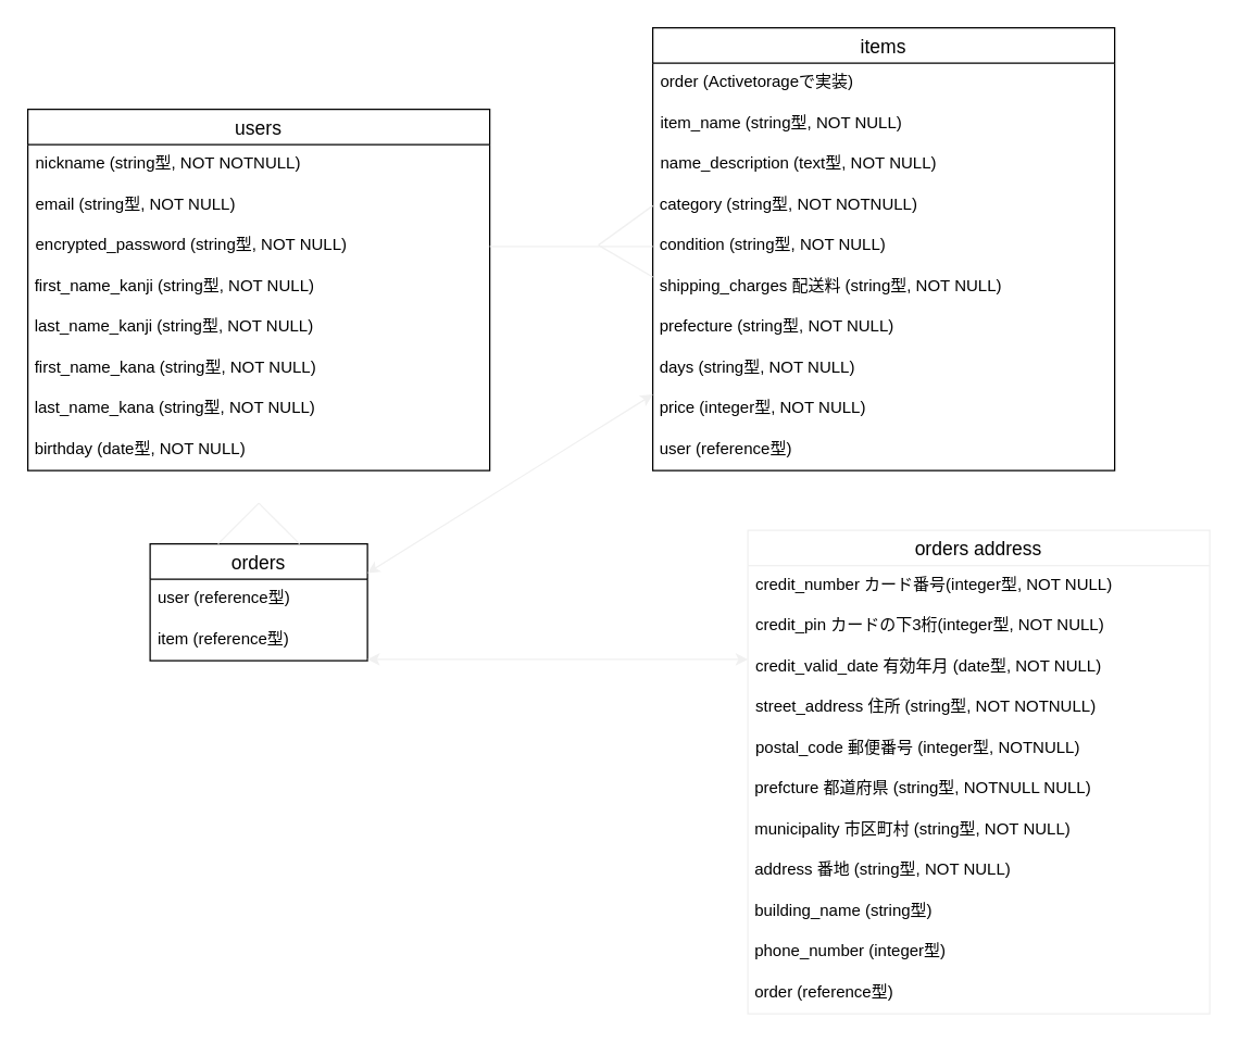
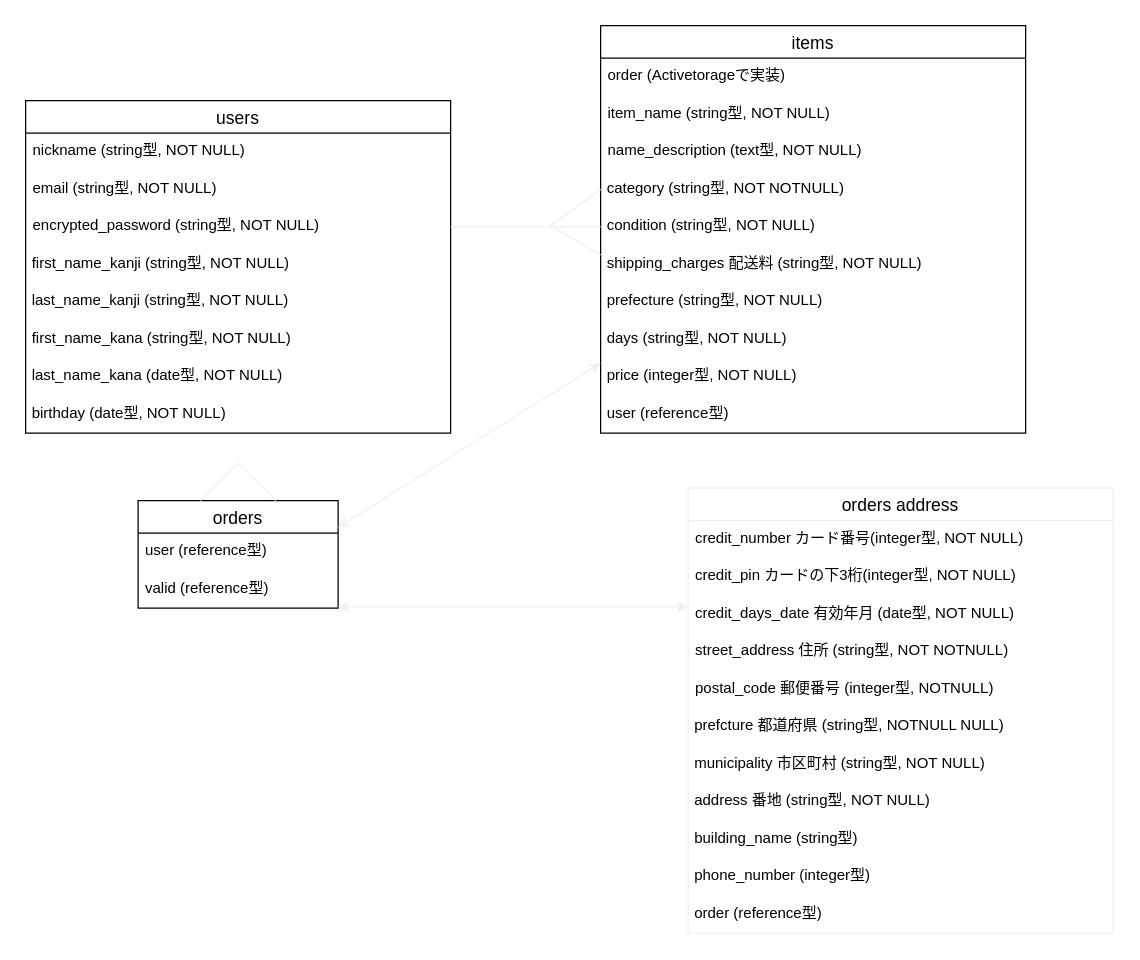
  <mxCell id="0" />
  <mxCell id="1" parent="0" />
  <mxCell id="2" value="users" style="swimlane;fontStyle=0;childLayout=stackLayout;horizontal=1;startSize=26;horizontalStack=0;resizeParent=1;resizeParentMax=0;resizeLast=0;collapsible=1;marginBottom=0;align=center;fontSize=14;" vertex="1" parent="1"><mxGeometry x="20" y="80" width="340" height="266" as="geometry" /></mxCell>
- <mxCell id="3" value="nickname (string型, NOT NOTNULL)&#10;　　" style="text;strokeColor=none;fillColor=none;spacingLeft=4;spacingRight=4;overflow=hidden;rotatable=0;points=[[0,0.5],[1,0.5]];portConstraint=eastwest;fontSize=12;" vertex="1" parent="2"><mxGeometry y="26" width="340" height="30" as="geometry" /></mxCell>
+ <mxCell id="3" value="nickname (string型, NOT NULL)&#10;　　" style="text;strokeColor=none;fillColor=none;spacingLeft=4;spacingRight=4;overflow=hidden;rotatable=0;points=[[0,0.5],[1,0.5]];portConstraint=eastwest;fontSize=12;" vertex="1" parent="2"><mxGeometry y="26" width="340" height="30" as="geometry" /></mxCell>
  <mxCell id="4" value="email (string型, NOT NULL)" style="text;strokeColor=none;fillColor=none;spacingLeft=4;spacingRight=4;overflow=hidden;rotatable=0;points=[[0,0.5],[1,0.5]];portConstraint=eastwest;fontSize=12;" vertex="1" parent="2"><mxGeometry y="56" width="340" height="30" as="geometry" /></mxCell>
  <mxCell id="5" value="encrypted_password (string型, NOT NULL)&#10;&#10;" style="text;strokeColor=none;fillColor=none;spacingLeft=4;spacingRight=4;overflow=hidden;rotatable=0;points=[[0,0.5],[1,0.5]];portConstraint=eastwest;fontSize=12;" vertex="1" parent="2"><mxGeometry y="86" width="340" height="30" as="geometry" /></mxCell>
  <mxCell id="6" value=" first_name_kanji (string型, NOT NULL)" style="rounded=0;strokeColor=none;fillColor=none;labelPosition=center;verticalLabelPosition=middle;align=left;verticalAlign=top;" vertex="1" parent="2"><mxGeometry y="116" width="340" height="30" as="geometry" /></mxCell>
  <mxCell id="7" value=" last_name_kanji (string型, NOT NULL)" style="rounded=0;strokeColor=none;fillColor=none;labelPosition=center;verticalLabelPosition=middle;align=left;verticalAlign=top;" vertex="1" parent="2"><mxGeometry y="146" width="340" height="30" as="geometry" /></mxCell>
  <mxCell id="8" value=" first_name_kana (string型, NOT NULL)" style="rounded=0;fillColor=none;align=left;verticalAlign=top;strokeColor=none;" vertex="1" parent="2"><mxGeometry y="176" width="340" height="30" as="geometry" /></mxCell>
- <mxCell id="9" value=" last_name_kana (string型, NOT NULL)" style="rounded=0;fillColor=none;align=left;verticalAlign=top;strokeColor=none;" vertex="1" parent="2"><mxGeometry y="206" width="340" height="30" as="geometry" /></mxCell>
+ <mxCell id="9" value=" last_name_kana (date型, NOT NULL)" style="rounded=0;fillColor=none;align=left;verticalAlign=top;strokeColor=none;" vertex="1" parent="2"><mxGeometry y="206" width="340" height="30" as="geometry" /></mxCell>
  <mxCell id="10" value="&amp;nbsp;birthday (date型, NOT NULL)" style="rounded=0;whiteSpace=wrap;html=1;fillColor=none;align=left;verticalAlign=top;strokeColor=none;" vertex="1" parent="2"><mxGeometry y="236" width="340" height="30" as="geometry" /></mxCell>
  <mxCell id="11" value="orders" style="swimlane;fontStyle=0;childLayout=stackLayout;horizontal=1;startSize=26;horizontalStack=0;resizeParent=1;resizeParentMax=0;resizeLast=0;collapsible=1;marginBottom=0;align=center;fontSize=14;" vertex="1" parent="1"><mxGeometry x="110" y="400" width="160" height="86" as="geometry" /></mxCell>
  <mxCell id="12" value="user (reference型)&#10;" style="text;strokeColor=none;fillColor=none;spacingLeft=4;spacingRight=4;overflow=hidden;rotatable=0;points=[[0,0.5],[1,0.5]];portConstraint=eastwest;fontSize=12;" vertex="1" parent="11"><mxGeometry y="26" width="160" height="30" as="geometry" /></mxCell>
- <mxCell id="13" value="item (reference型)" style="text;strokeColor=none;fillColor=none;spacingLeft=4;spacingRight=4;overflow=hidden;rotatable=0;points=[[0,0.5],[1,0.5]];portConstraint=eastwest;fontSize=12;" vertex="1" parent="11"><mxGeometry y="56" width="160" height="30" as="geometry" /></mxCell>
+ <mxCell id="13" value="valid (reference型)" style="text;strokeColor=none;fillColor=none;spacingLeft=4;spacingRight=4;overflow=hidden;rotatable=0;points=[[0,0.5],[1,0.5]];portConstraint=eastwest;fontSize=12;" vertex="1" parent="11"><mxGeometry y="56" width="160" height="30" as="geometry" /></mxCell>
  <mxCell id="14" value="items" style="swimlane;fontStyle=0;childLayout=stackLayout;horizontal=1;startSize=26;horizontalStack=0;resizeParent=1;resizeParentMax=0;resizeLast=0;collapsible=1;marginBottom=0;align=center;fontSize=14;" vertex="1" parent="1"><mxGeometry x="480" y="20" width="340" height="326" as="geometry" /></mxCell>
  <mxCell id="15" value="order (Activetorageで実装)" style="text;strokeColor=none;fillColor=none;spacingLeft=4;spacingRight=4;overflow=hidden;rotatable=0;points=[[0,0.5],[1,0.5]];portConstraint=eastwest;fontSize=12;" vertex="1" parent="14"><mxGeometry y="26" width="340" height="30" as="geometry" /></mxCell>
  <mxCell id="16" value="item_name (string型, NOT NULL)&#10;" style="text;strokeColor=none;fillColor=none;spacingLeft=4;spacingRight=4;overflow=hidden;rotatable=0;points=[[0,0.5],[1,0.5]];portConstraint=eastwest;fontSize=12;" vertex="1" parent="14"><mxGeometry y="56" width="340" height="30" as="geometry" /></mxCell>
  <mxCell id="17" value="name_description (text型, NOT NULL)" style="text;strokeColor=none;fillColor=none;spacingLeft=4;spacingRight=4;overflow=hidden;rotatable=0;points=[[0,0.5],[1,0.5]];portConstraint=eastwest;fontSize=12;" vertex="1" parent="14"><mxGeometry y="86" width="340" height="30" as="geometry" /></mxCell>
  <mxCell id="18" value=" category (string型, NOT NOTNULL)&#10;" style="rounded=0;strokeColor=none;fillColor=none;labelPosition=center;verticalLabelPosition=middle;align=left;verticalAlign=top;" vertex="1" parent="14"><mxGeometry y="116" width="340" height="30" as="geometry" /></mxCell>
  <mxCell id="19" value=" condition (string型, NOT NULL)&#10;" style="rounded=0;fillColor=none;align=left;verticalAlign=top;strokeColor=none;" vertex="1" parent="14"><mxGeometry y="146" width="340" height="30" as="geometry" /></mxCell>
  <mxCell id="20" value="&amp;nbsp;shipping_charges 配送料 (string型, NOT NULL)&lt;div style=&quot;padding: 0px ; margin: 0px&quot;&gt;&lt;br style=&quot;padding: 0px ; margin: 0px&quot;&gt;&lt;/div&gt;" style="rounded=0;whiteSpace=wrap;html=1;fillColor=none;align=left;verticalAlign=top;strokeColor=none;" vertex="1" parent="14"><mxGeometry y="176" width="340" height="30" as="geometry" /></mxCell>
  <mxCell id="21" value="&amp;nbsp;prefecture (string型, NOT NULL)&lt;div style=&quot;padding: 0px ; margin: 0px&quot;&gt;&lt;br style=&quot;padding: 0px ; margin: 0px&quot;&gt;&lt;/div&gt;" style="rounded=0;whiteSpace=wrap;html=1;fillColor=none;align=left;verticalAlign=top;strokeColor=none;" vertex="1" parent="14"><mxGeometry y="206" width="340" height="30" as="geometry" /></mxCell>
  <mxCell id="22" value="&amp;nbsp;days (string型, NOT NULL)&lt;div style=&quot;padding: 0px ; margin: 0px&quot;&gt;&lt;br style=&quot;padding: 0px ; margin: 0px&quot;&gt;&lt;/div&gt;" style="rounded=0;whiteSpace=wrap;html=1;fillColor=none;align=left;verticalAlign=top;strokeColor=none;" vertex="1" parent="14"><mxGeometry y="236" width="340" height="30" as="geometry" /></mxCell>
  <mxCell id="23" value="&amp;nbsp;price (integer型, NOT NULL)" style="rounded=0;whiteSpace=wrap;html=1;fillColor=none;align=left;verticalAlign=top;strokeColor=none;" vertex="1" parent="14"><mxGeometry y="266" width="340" height="30" as="geometry" /></mxCell>
  <mxCell id="24" value="&amp;nbsp;user (reference型)" style="rounded=0;whiteSpace=wrap;html=1;fillColor=none;align=left;verticalAlign=top;strokeColor=none;" vertex="1" parent="14"><mxGeometry y="296" width="340" height="30" as="geometry" /></mxCell>
  <mxCell id="25" value="orders address" style="swimlane;fontStyle=0;childLayout=stackLayout;horizontal=1;startSize=26;horizontalStack=0;resizeParent=1;resizeParentMax=0;resizeLast=0;collapsible=1;marginBottom=0;align=center;fontSize=14;strokeColor=#F0F0F0;" vertex="1" parent="1"><mxGeometry x="550" y="390" width="340" height="356" as="geometry" /></mxCell>
  <mxCell id="26" value="credit_number カード番号(integer型, NOT NULL)&#10;" style="text;strokeColor=none;fillColor=none;spacingLeft=4;spacingRight=4;overflow=hidden;rotatable=0;points=[[0,0.5],[1,0.5]];portConstraint=eastwest;fontSize=12;" vertex="1" parent="25"><mxGeometry y="26" width="340" height="30" as="geometry" /></mxCell>
  <mxCell id="27" value="credit_pin カードの下3桁(integer型, NOT NULL)&#10;&#10;" style="text;strokeColor=none;fillColor=none;spacingLeft=4;spacingRight=4;overflow=hidden;rotatable=0;points=[[0,0.5],[1,0.5]];portConstraint=eastwest;fontSize=12;" vertex="1" parent="25"><mxGeometry y="56" width="340" height="30" as="geometry" /></mxCell>
- <mxCell id="28" value="credit_valid_date 有効年月 (date型, NOT NULL)&#10;&#10;" style="text;strokeColor=none;fillColor=none;spacingLeft=4;spacingRight=4;overflow=hidden;rotatable=0;points=[[0,0.5],[1,0.5]];portConstraint=eastwest;fontSize=12;" vertex="1" parent="25"><mxGeometry y="86" width="340" height="30" as="geometry" /></mxCell>
+ <mxCell id="28" value="credit_days_date 有効年月 (date型, NOT NULL)&#10;&#10;" style="text;strokeColor=none;fillColor=none;spacingLeft=4;spacingRight=4;overflow=hidden;rotatable=0;points=[[0,0.5],[1,0.5]];portConstraint=eastwest;fontSize=12;" vertex="1" parent="25"><mxGeometry y="86" width="340" height="30" as="geometry" /></mxCell>
  <mxCell id="29" value="street_address 住所 (string型, NOT NOTNULL)" style="text;strokeColor=none;fillColor=none;spacingLeft=4;spacingRight=4;overflow=hidden;rotatable=0;points=[[0,0.5],[1,0.5]];portConstraint=eastwest;fontSize=12;" vertex="1" parent="25"><mxGeometry y="116" width="340" height="30" as="geometry" /></mxCell>
  <mxCell id="30" value="postal_code 郵便番号 (integer型, NOTNULL)" style="text;strokeColor=none;fillColor=none;spacingLeft=4;spacingRight=4;overflow=hidden;rotatable=0;points=[[0,0.5],[1,0.5]];portConstraint=eastwest;fontSize=12;" vertex="1" parent="25"><mxGeometry y="146" width="340" height="30" as="geometry" /></mxCell>
  <mxCell id="31" value=" prefcture 都道府県 (string型, NOTNULL NULL)" style="rounded=0;strokeColor=none;fillColor=none;labelPosition=center;verticalLabelPosition=middle;align=left;verticalAlign=top;" vertex="1" parent="25"><mxGeometry y="176" width="340" height="30" as="geometry" /></mxCell>
  <mxCell id="32" value=" municipality 市区町村 (string型, NOT NULL)" style="rounded=0;fillColor=none;align=left;verticalAlign=top;strokeColor=none;" vertex="1" parent="25"><mxGeometry y="206" width="340" height="30" as="geometry" /></mxCell>
  <mxCell id="33" value="&amp;nbsp;address 番地 (string型, NOT NULL)" style="rounded=0;whiteSpace=wrap;html=1;fillColor=none;align=left;verticalAlign=top;strokeColor=none;" vertex="1" parent="25"><mxGeometry y="236" width="340" height="30" as="geometry" /></mxCell>
  <mxCell id="34" value="&amp;nbsp;building_name (string型)" style="rounded=0;whiteSpace=wrap;html=1;fillColor=none;align=left;verticalAlign=top;strokeColor=none;" vertex="1" parent="25"><mxGeometry y="266" width="340" height="30" as="geometry" /></mxCell>
  <mxCell id="35" value="&amp;nbsp;phone_number (integer型)" style="rounded=0;whiteSpace=wrap;html=1;fillColor=none;align=left;verticalAlign=top;strokeColor=none;" vertex="1" parent="25"><mxGeometry y="296" width="340" height="30" as="geometry" /></mxCell>
  <mxCell id="36" value="&amp;nbsp;order (reference型)" style="rounded=0;whiteSpace=wrap;html=1;fillColor=none;align=left;verticalAlign=top;strokeColor=none;" vertex="1" parent="25"><mxGeometry y="326" width="340" height="30" as="geometry" /></mxCell>
  <mxCell id="37" style="edgeStyle=orthogonalEdgeStyle;rounded=0;orthogonalLoop=1;jettySize=auto;html=1;exitX=1;exitY=0.5;exitDx=0;exitDy=0;entryX=0;entryY=0.5;entryDx=0;entryDy=0;strokeColor=#F0F0F0;endArrow=none;" edge="1" parent="1" source="5" target="19"><mxGeometry relative="1" as="geometry" /></mxCell>
  <mxCell id="38" value="" style="endArrow=none;html=1;strokeColor=#F0F0F0;entryX=0;entryY=0.5;entryDx=0;entryDy=0;" edge="1" parent="1" target="18"><mxGeometry width="50" height="50" relative="1" as="geometry"><mxPoint x="440" y="180" as="sourcePoint" /><mxPoint x="500" y="140" as="targetPoint" /></mxGeometry></mxCell>
  <mxCell id="39" value="" style="endArrow=none;html=1;strokeColor=#F0F0F0;exitX=0;exitY=0.25;exitDx=0;exitDy=0;" edge="1" parent="1" source="20"><mxGeometry width="50" height="50" relative="1" as="geometry"><mxPoint x="470" y="210" as="sourcePoint" /><mxPoint x="440" y="180" as="targetPoint" /></mxGeometry></mxCell>
  <mxCell id="40" value="" style="endArrow=none;html=1;strokeColor=#F0F0F0;" edge="1" parent="1"><mxGeometry width="50" height="50" relative="1" as="geometry"><mxPoint x="160" y="400" as="sourcePoint" /><mxPoint x="190" y="370" as="targetPoint" /></mxGeometry></mxCell>
  <mxCell id="41" value="" style="endArrow=none;html=1;strokeColor=#F0F0F0;" edge="1" parent="1"><mxGeometry width="50" height="50" relative="1" as="geometry"><mxPoint x="220" y="400" as="sourcePoint" /><mxPoint x="190" y="370" as="targetPoint" /></mxGeometry></mxCell>
  <mxCell id="42" value="" style="endArrow=classic;startArrow=classic;html=1;strokeColor=#F0F0F0;exitX=1;exitY=0.25;exitDx=0;exitDy=0;" edge="1" parent="1" source="11"><mxGeometry width="50" height="50" relative="1" as="geometry"><mxPoint x="430" y="340" as="sourcePoint" /><mxPoint x="480" y="290" as="targetPoint" /></mxGeometry></mxCell>
  <mxCell id="43" value="" style="endArrow=classic;startArrow=classic;html=1;strokeColor=#F0F0F0;" edge="1" parent="1"><mxGeometry width="50" height="50" relative="1" as="geometry"><mxPoint x="270" y="485" as="sourcePoint" /><mxPoint x="550" y="485" as="targetPoint" /></mxGeometry></mxCell>
